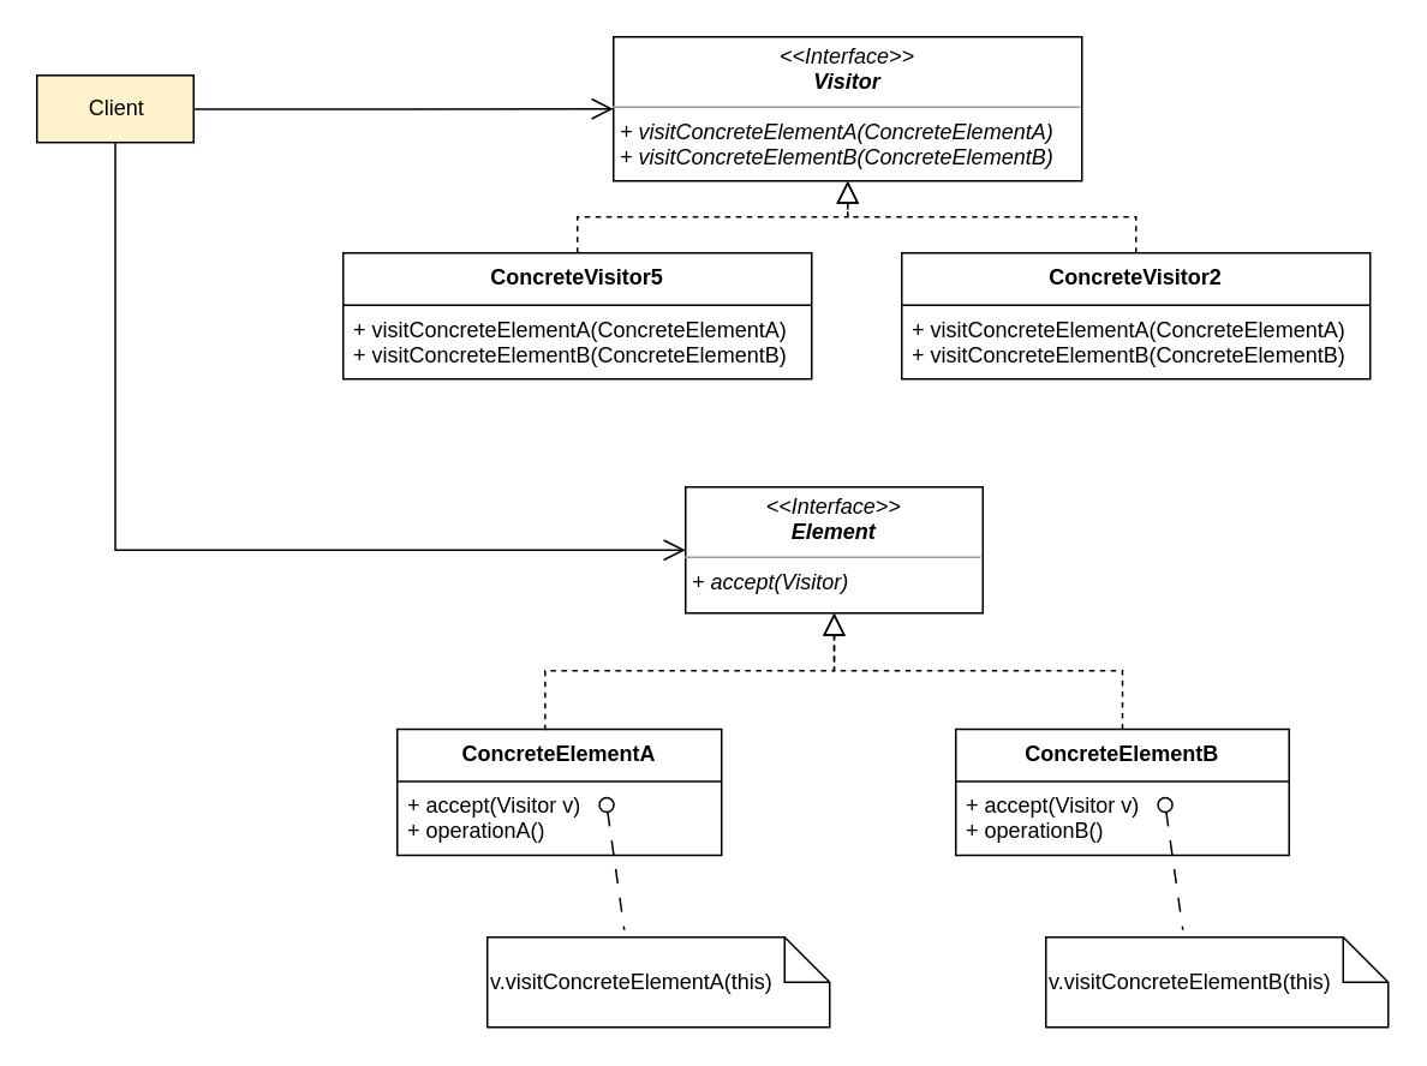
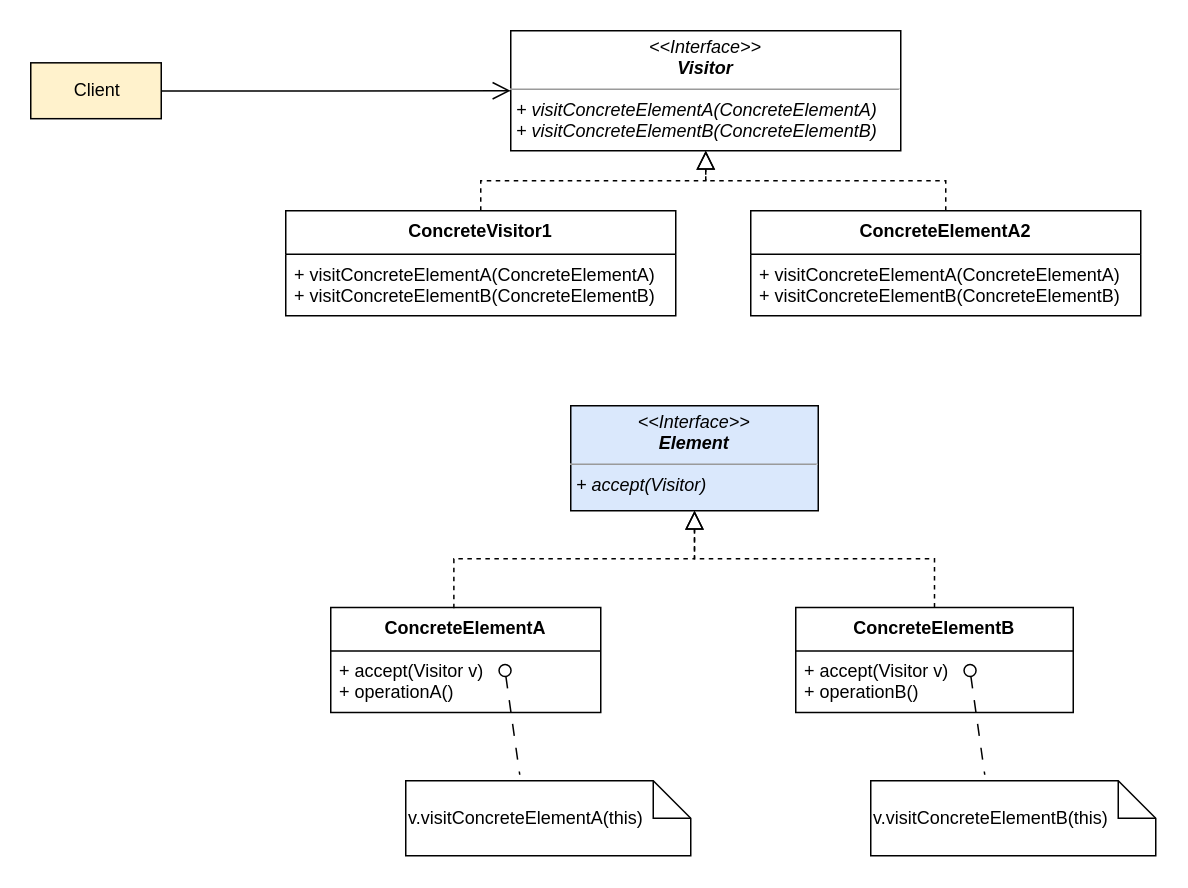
  <mxCell id="0" />
  <mxCell id="1" parent="0" />
  <mxCell id="2" value="&lt;p style=&quot;margin:0px;margin-top:4px;text-align:center;&quot;&gt;&lt;i&gt;&amp;lt;&amp;lt;Interface&amp;gt;&amp;gt;&lt;br&gt;&lt;b&gt;Visitor&lt;/b&gt;&lt;/i&gt;&lt;/p&gt;&lt;hr size=&quot;1&quot;&gt;&lt;p style=&quot;margin:0px;margin-left:4px;&quot;&gt;&lt;/p&gt;&lt;p style=&quot;margin:0px;margin-left:4px;&quot;&gt;&lt;i&gt;+ visitConcreteElementA(ConcreteElementA)&lt;/i&gt;&lt;br&gt;&lt;/p&gt;&lt;p style=&quot;margin:0px;margin-left:4px;&quot;&gt;&lt;i style=&quot;border-color: var(--border-color);&quot;&gt;+ visitConcreteElementB(ConcreteElementB)&lt;/i&gt;&lt;i&gt;&lt;br&gt;&lt;/i&gt;&lt;/p&gt;" style="verticalAlign=top;align=left;overflow=fill;fontSize=12;fontFamily=Helvetica;html=1;" parent="1" vertex="1"><mxGeometry x="340" y="20" width="260" height="80" as="geometry" /></mxCell>
- <mxCell id="3" value="ConcreteVisitor5" style="swimlane;fontStyle=1;align=center;verticalAlign=top;childLayout=stackLayout;horizontal=1;startSize=29;horizontalStack=0;resizeParent=1;resizeParentMax=0;resizeLast=0;collapsible=1;marginBottom=0;" parent="1" vertex="1"><mxGeometry x="190" y="140" width="260" height="70" as="geometry" /></mxCell>
+ <mxCell id="3" value="ConcreteVisitor1" style="swimlane;fontStyle=1;align=center;verticalAlign=top;childLayout=stackLayout;horizontal=1;startSize=29;horizontalStack=0;resizeParent=1;resizeParentMax=0;resizeLast=0;collapsible=1;marginBottom=0;" parent="1" vertex="1"><mxGeometry x="190" y="140" width="260" height="70" as="geometry" /></mxCell>
  <mxCell id="4" value="+ visitConcreteElementA(ConcreteElementA)&#10;+ visitConcreteElementB(ConcreteElementB)" style="text;strokeColor=none;fillColor=none;align=left;verticalAlign=top;spacingLeft=4;spacingRight=4;overflow=hidden;rotatable=0;points=[[0,0.5],[1,0.5]];portConstraint=eastwest;fontStyle=0" parent="3" vertex="1"><mxGeometry y="29" width="260" height="41" as="geometry" /></mxCell>
- <mxCell id="5" value="ConcreteVisitor2" style="swimlane;fontStyle=1;align=center;verticalAlign=top;childLayout=stackLayout;horizontal=1;startSize=29;horizontalStack=0;resizeParent=1;resizeParentMax=0;resizeLast=0;collapsible=1;marginBottom=0;" parent="1" vertex="1"><mxGeometry x="500" y="140" width="260" height="70" as="geometry" /></mxCell>
+ <mxCell id="5" value="ConcreteElementA2" style="swimlane;fontStyle=1;align=center;verticalAlign=top;childLayout=stackLayout;horizontal=1;startSize=29;horizontalStack=0;resizeParent=1;resizeParentMax=0;resizeLast=0;collapsible=1;marginBottom=0;" parent="1" vertex="1"><mxGeometry x="500" y="140" width="260" height="70" as="geometry" /></mxCell>
  <mxCell id="6" value="+ visitConcreteElementA(ConcreteElementA)&#10;+ visitConcreteElementB(ConcreteElementB)" style="text;strokeColor=none;fillColor=none;align=left;verticalAlign=top;spacingLeft=4;spacingRight=4;overflow=hidden;rotatable=0;points=[[0,0.5],[1,0.5]];portConstraint=eastwest;fontStyle=0" parent="5" vertex="1"><mxGeometry y="29" width="260" height="41" as="geometry" /></mxCell>
- <mxCell id="7" value="&lt;p style=&quot;margin:0px;margin-top:4px;text-align:center;&quot;&gt;&lt;i&gt;&amp;lt;&amp;lt;Interface&amp;gt;&amp;gt;&lt;br&gt;&lt;b&gt;Element&lt;/b&gt;&lt;/i&gt;&lt;/p&gt;&lt;hr size=&quot;1&quot;&gt;&lt;p style=&quot;margin:0px;margin-left:4px;&quot;&gt;&lt;/p&gt;&lt;p style=&quot;margin:0px;margin-left:4px;&quot;&gt;&lt;i&gt;+ accept(Visitor)&lt;/i&gt;&lt;/p&gt;" style="verticalAlign=top;align=left;overflow=fill;fontSize=12;fontFamily=Helvetica;html=1;" parent="1" vertex="1"><mxGeometry x="380" y="270" width="165" height="70" as="geometry" /></mxCell>
+ <mxCell id="7" value="&lt;p style=&quot;margin:0px;margin-top:4px;text-align:center;&quot;&gt;&lt;i&gt;&amp;lt;&amp;lt;Interface&amp;gt;&amp;gt;&lt;br&gt;&lt;b&gt;Element&lt;/b&gt;&lt;/i&gt;&lt;/p&gt;&lt;hr size=&quot;1&quot;&gt;&lt;p style=&quot;margin:0px;margin-left:4px;&quot;&gt;&lt;/p&gt;&lt;p style=&quot;margin:0px;margin-left:4px;&quot;&gt;&lt;i&gt;+ accept(Visitor)&lt;/i&gt;&lt;/p&gt;" style="verticalAlign=top;align=left;overflow=fill;fontSize=12;fontFamily=Helvetica;html=1;fillColor=#dae8fc;" parent="1" vertex="1"><mxGeometry x="380" y="270" width="165" height="70" as="geometry" /></mxCell>
  <mxCell id="8" style="edgeStyle=orthogonalEdgeStyle;rounded=0;orthogonalLoop=1;jettySize=auto;html=1;endArrow=open;endFill=0;endSize=10;entryX=0;entryY=0.5;entryDx=0;entryDy=0;" parent="1" source="9" target="2" edge="1"><mxGeometry relative="1" as="geometry"><mxPoint x="220" y="60" as="targetPoint" /></mxGeometry></mxCell>
  <mxCell id="9" value="Client" style="html=1;fillColor=#fff2cc;" parent="1" vertex="1"><mxGeometry x="20" y="41.38" width="87" height="37.25" as="geometry" /></mxCell>
  <mxCell id="10" value="ConcreteElementA" style="swimlane;fontStyle=1;align=center;verticalAlign=top;childLayout=stackLayout;horizontal=1;startSize=29;horizontalStack=0;resizeParent=1;resizeParentMax=0;resizeLast=0;collapsible=1;marginBottom=0;" parent="1" vertex="1"><mxGeometry x="220" y="404.5" width="180" height="70" as="geometry" /></mxCell>
  <mxCell id="11" value="+ accept(Visitor v)&#10;+ operationA()&#10;" style="text;strokeColor=none;fillColor=none;align=left;verticalAlign=top;spacingLeft=4;spacingRight=4;overflow=hidden;rotatable=0;points=[[0,0.5],[1,0.5]];portConstraint=eastwest;fontStyle=0" parent="10" vertex="1"><mxGeometry y="29" width="180" height="41" as="geometry" /></mxCell>
  <mxCell id="12" value="ConcreteElementB" style="swimlane;fontStyle=1;align=center;verticalAlign=top;childLayout=stackLayout;horizontal=1;startSize=29;horizontalStack=0;resizeParent=1;resizeParentMax=0;resizeLast=0;collapsible=1;marginBottom=0;" parent="1" vertex="1"><mxGeometry x="530" y="404.5" width="185" height="70" as="geometry" /></mxCell>
  <mxCell id="13" value="+ accept(Visitor v)&#10;+ operationB()&#10;" style="text;strokeColor=none;fillColor=none;align=left;verticalAlign=top;spacingLeft=4;spacingRight=4;overflow=hidden;rotatable=0;points=[[0,0.5],[1,0.5]];portConstraint=eastwest;fontStyle=0" parent="12" vertex="1"><mxGeometry y="29" width="185" height="41" as="geometry" /></mxCell>
  <mxCell id="14" value="" style="endArrow=block;endSize=10;endFill=0;shadow=0;strokeWidth=1;rounded=0;edgeStyle=elbowEdgeStyle;elbow=vertical;entryX=0.5;entryY=1;entryDx=0;entryDy=0;labelBackgroundColor=none;fontColor=default;dashed=1;" parent="1" source="3" target="2" edge="1"><mxGeometry width="160" relative="1" as="geometry"><mxPoint x="303" y="214" as="sourcePoint" /><mxPoint x="302" y="132" as="targetPoint" /></mxGeometry></mxCell>
  <mxCell id="15" value="" style="endArrow=block;endSize=10;endFill=0;shadow=0;strokeWidth=1;rounded=0;edgeStyle=elbowEdgeStyle;elbow=vertical;labelBackgroundColor=none;fontColor=default;dashed=1;" parent="1" source="5" target="2" edge="1"><mxGeometry width="160" relative="1" as="geometry"><mxPoint x="313" y="224" as="sourcePoint" /><mxPoint x="312" y="142" as="targetPoint" /></mxGeometry></mxCell>
  <mxCell id="16" value="" style="endArrow=block;endSize=10;endFill=0;shadow=0;strokeWidth=1;rounded=0;edgeStyle=elbowEdgeStyle;elbow=vertical;entryX=0.5;entryY=1;entryDx=0;entryDy=0;exitX=0.5;exitY=0;exitDx=0;exitDy=0;labelBackgroundColor=none;fontColor=default;dashed=1;" parent="1" source="12" target="7" edge="1"><mxGeometry width="160" relative="1" as="geometry"><mxPoint x="323" y="234" as="sourcePoint" /><mxPoint x="322" y="152" as="targetPoint" /></mxGeometry></mxCell>
  <mxCell id="17" value="" style="endArrow=block;endSize=10;endFill=0;shadow=0;strokeWidth=1;rounded=0;edgeStyle=elbowEdgeStyle;elbow=vertical;entryX=0.5;entryY=1;entryDx=0;entryDy=0;exitX=0.456;exitY=0.007;exitDx=0;exitDy=0;labelBackgroundColor=none;fontColor=default;exitPerimeter=0;dashed=1;" parent="1" source="10" target="7" edge="1"><mxGeometry width="160" relative="1" as="geometry"><mxPoint x="633" y="415" as="sourcePoint" /><mxPoint x="473" y="350" as="targetPoint" /></mxGeometry></mxCell>
  <mxCell id="18" value="&lt;div style=&quot;border-color: var(--border-color);&quot;&gt;v.visitConcreteElementA(this)&lt;/div&gt;" style="shape=note2;boundedLbl=1;whiteSpace=wrap;html=1;size=25;verticalAlign=middle;align=left;labelPosition=center;verticalLabelPosition=middle;" parent="1" vertex="1"><mxGeometry x="270" y="520" width="190" height="50" as="geometry" /></mxCell>
  <mxCell id="19" value="" style="html=1;verticalAlign=bottom;labelBackgroundColor=none;startArrow=oval;startFill=0;startSize=8;endArrow=none;rounded=0;dashed=1;dashPattern=8 8;entryX=0.4;entryY=-0.08;entryDx=0;entryDy=0;entryPerimeter=0;" parent="1" target="18" edge="1"><mxGeometry x="-0.055" y="19" relative="1" as="geometry"><mxPoint x="336.201" y="446.5" as="sourcePoint" /><mxPoint x="365.5" y="492" as="targetPoint" /><mxPoint x="-1" as="offset" /></mxGeometry></mxCell>
  <mxCell id="20" value="&lt;div style=&quot;border-color: var(--border-color);&quot;&gt;v.visitConcreteElementB(this)&lt;/div&gt;" style="shape=note2;boundedLbl=1;whiteSpace=wrap;html=1;size=25;verticalAlign=middle;align=left;labelPosition=center;verticalLabelPosition=middle;" parent="1" vertex="1"><mxGeometry x="580" y="520" width="190" height="50" as="geometry" /></mxCell>
  <mxCell id="21" value="" style="html=1;verticalAlign=bottom;labelBackgroundColor=none;startArrow=oval;startFill=0;startSize=8;endArrow=none;rounded=0;dashed=1;dashPattern=8 8;entryX=0.4;entryY=-0.08;entryDx=0;entryDy=0;entryPerimeter=0;" parent="1" target="20" edge="1"><mxGeometry x="-0.055" y="19" relative="1" as="geometry"><mxPoint x="646.201" y="446.5" as="sourcePoint" /><mxPoint x="675.5" y="492" as="targetPoint" /><mxPoint x="-1" as="offset" /></mxGeometry></mxCell>
- <mxCell id="22" style="edgeStyle=orthogonalEdgeStyle;rounded=0;orthogonalLoop=1;jettySize=auto;html=1;endArrow=open;endFill=0;endSize=10;entryX=0;entryY=0.5;entryDx=0;entryDy=0;exitX=0.5;exitY=1;exitDx=0;exitDy=0;" parent="1" source="9" target="7" edge="1"><mxGeometry relative="1" as="geometry"><mxPoint x="350" y="70" as="targetPoint" /><mxPoint x="117" y="70" as="sourcePoint" /></mxGeometry></mxCell>
